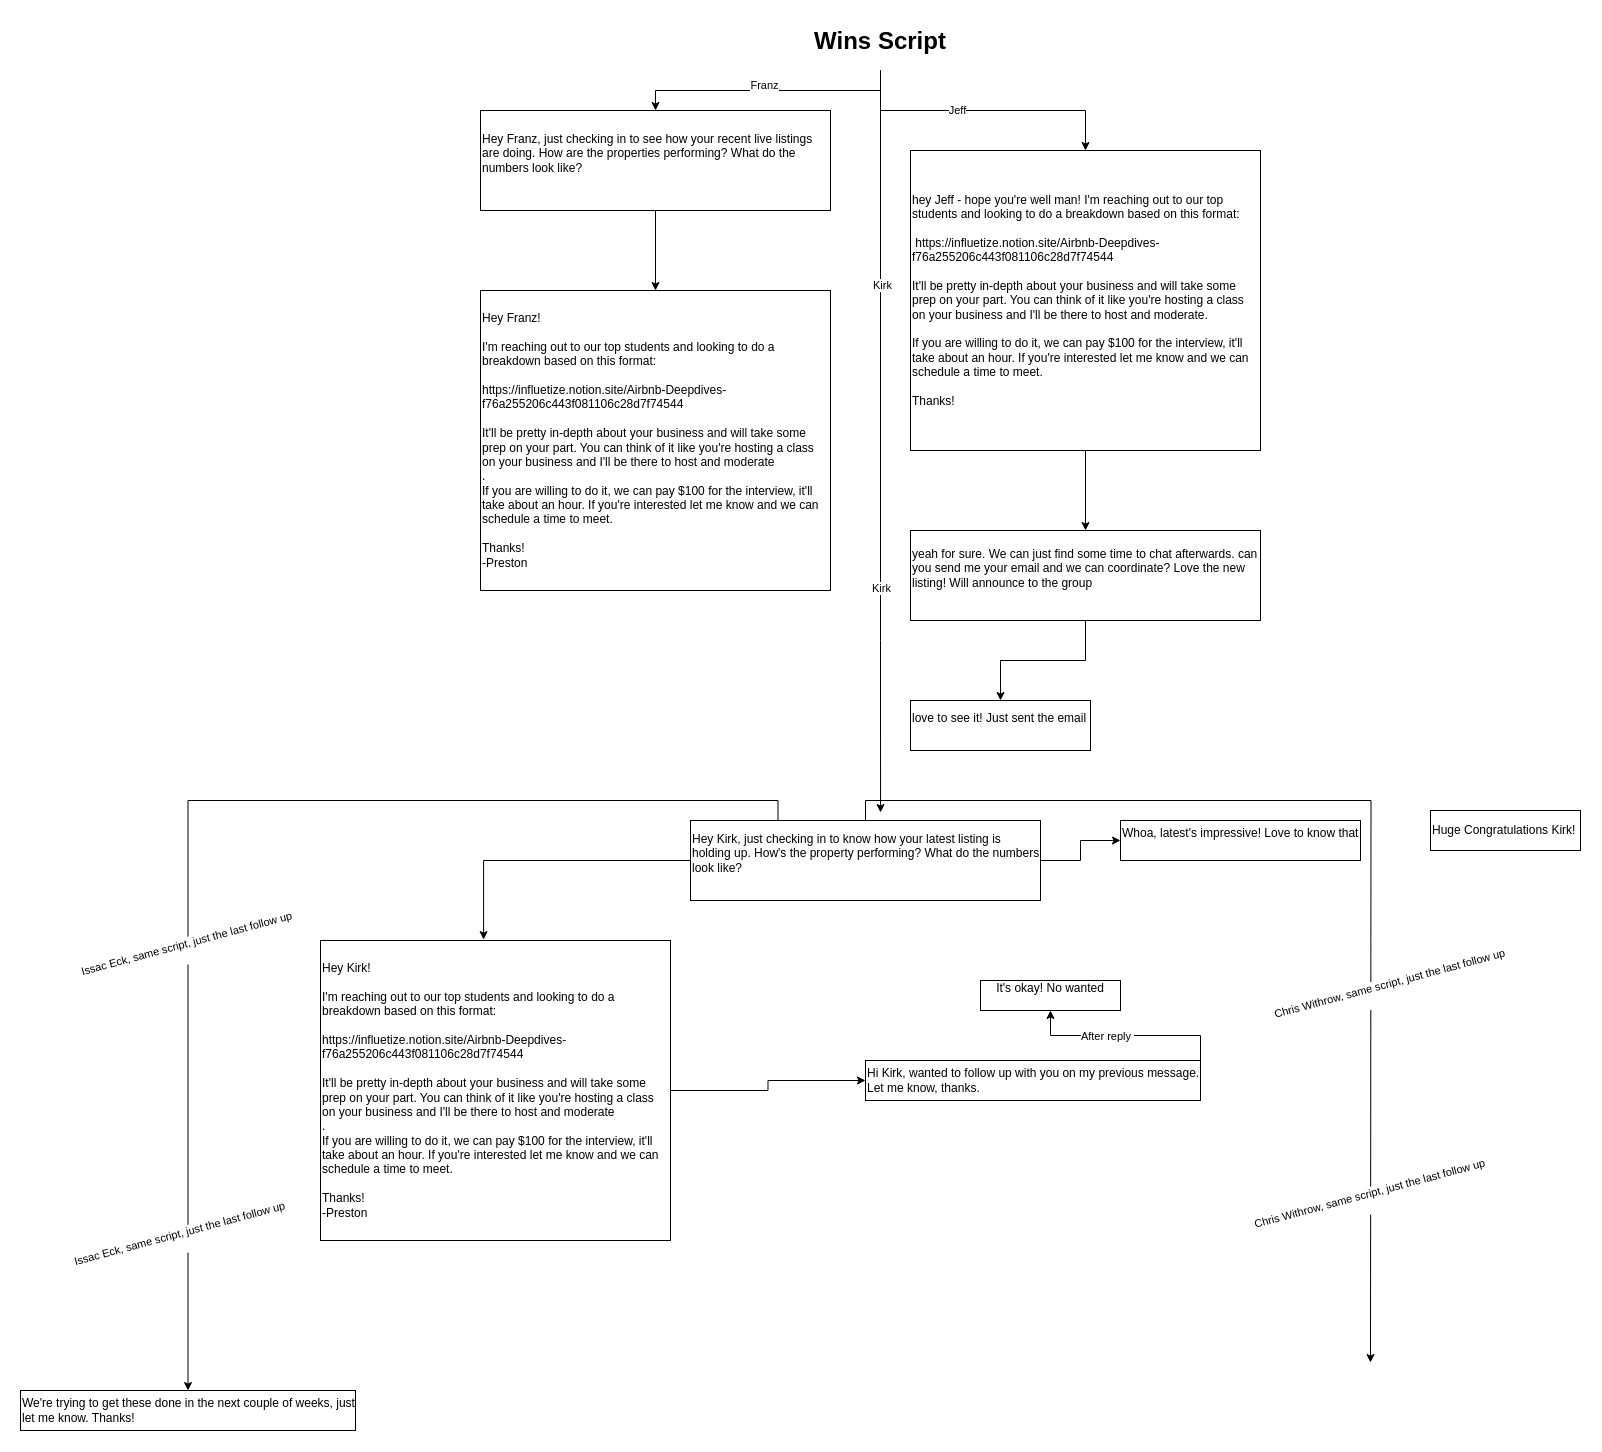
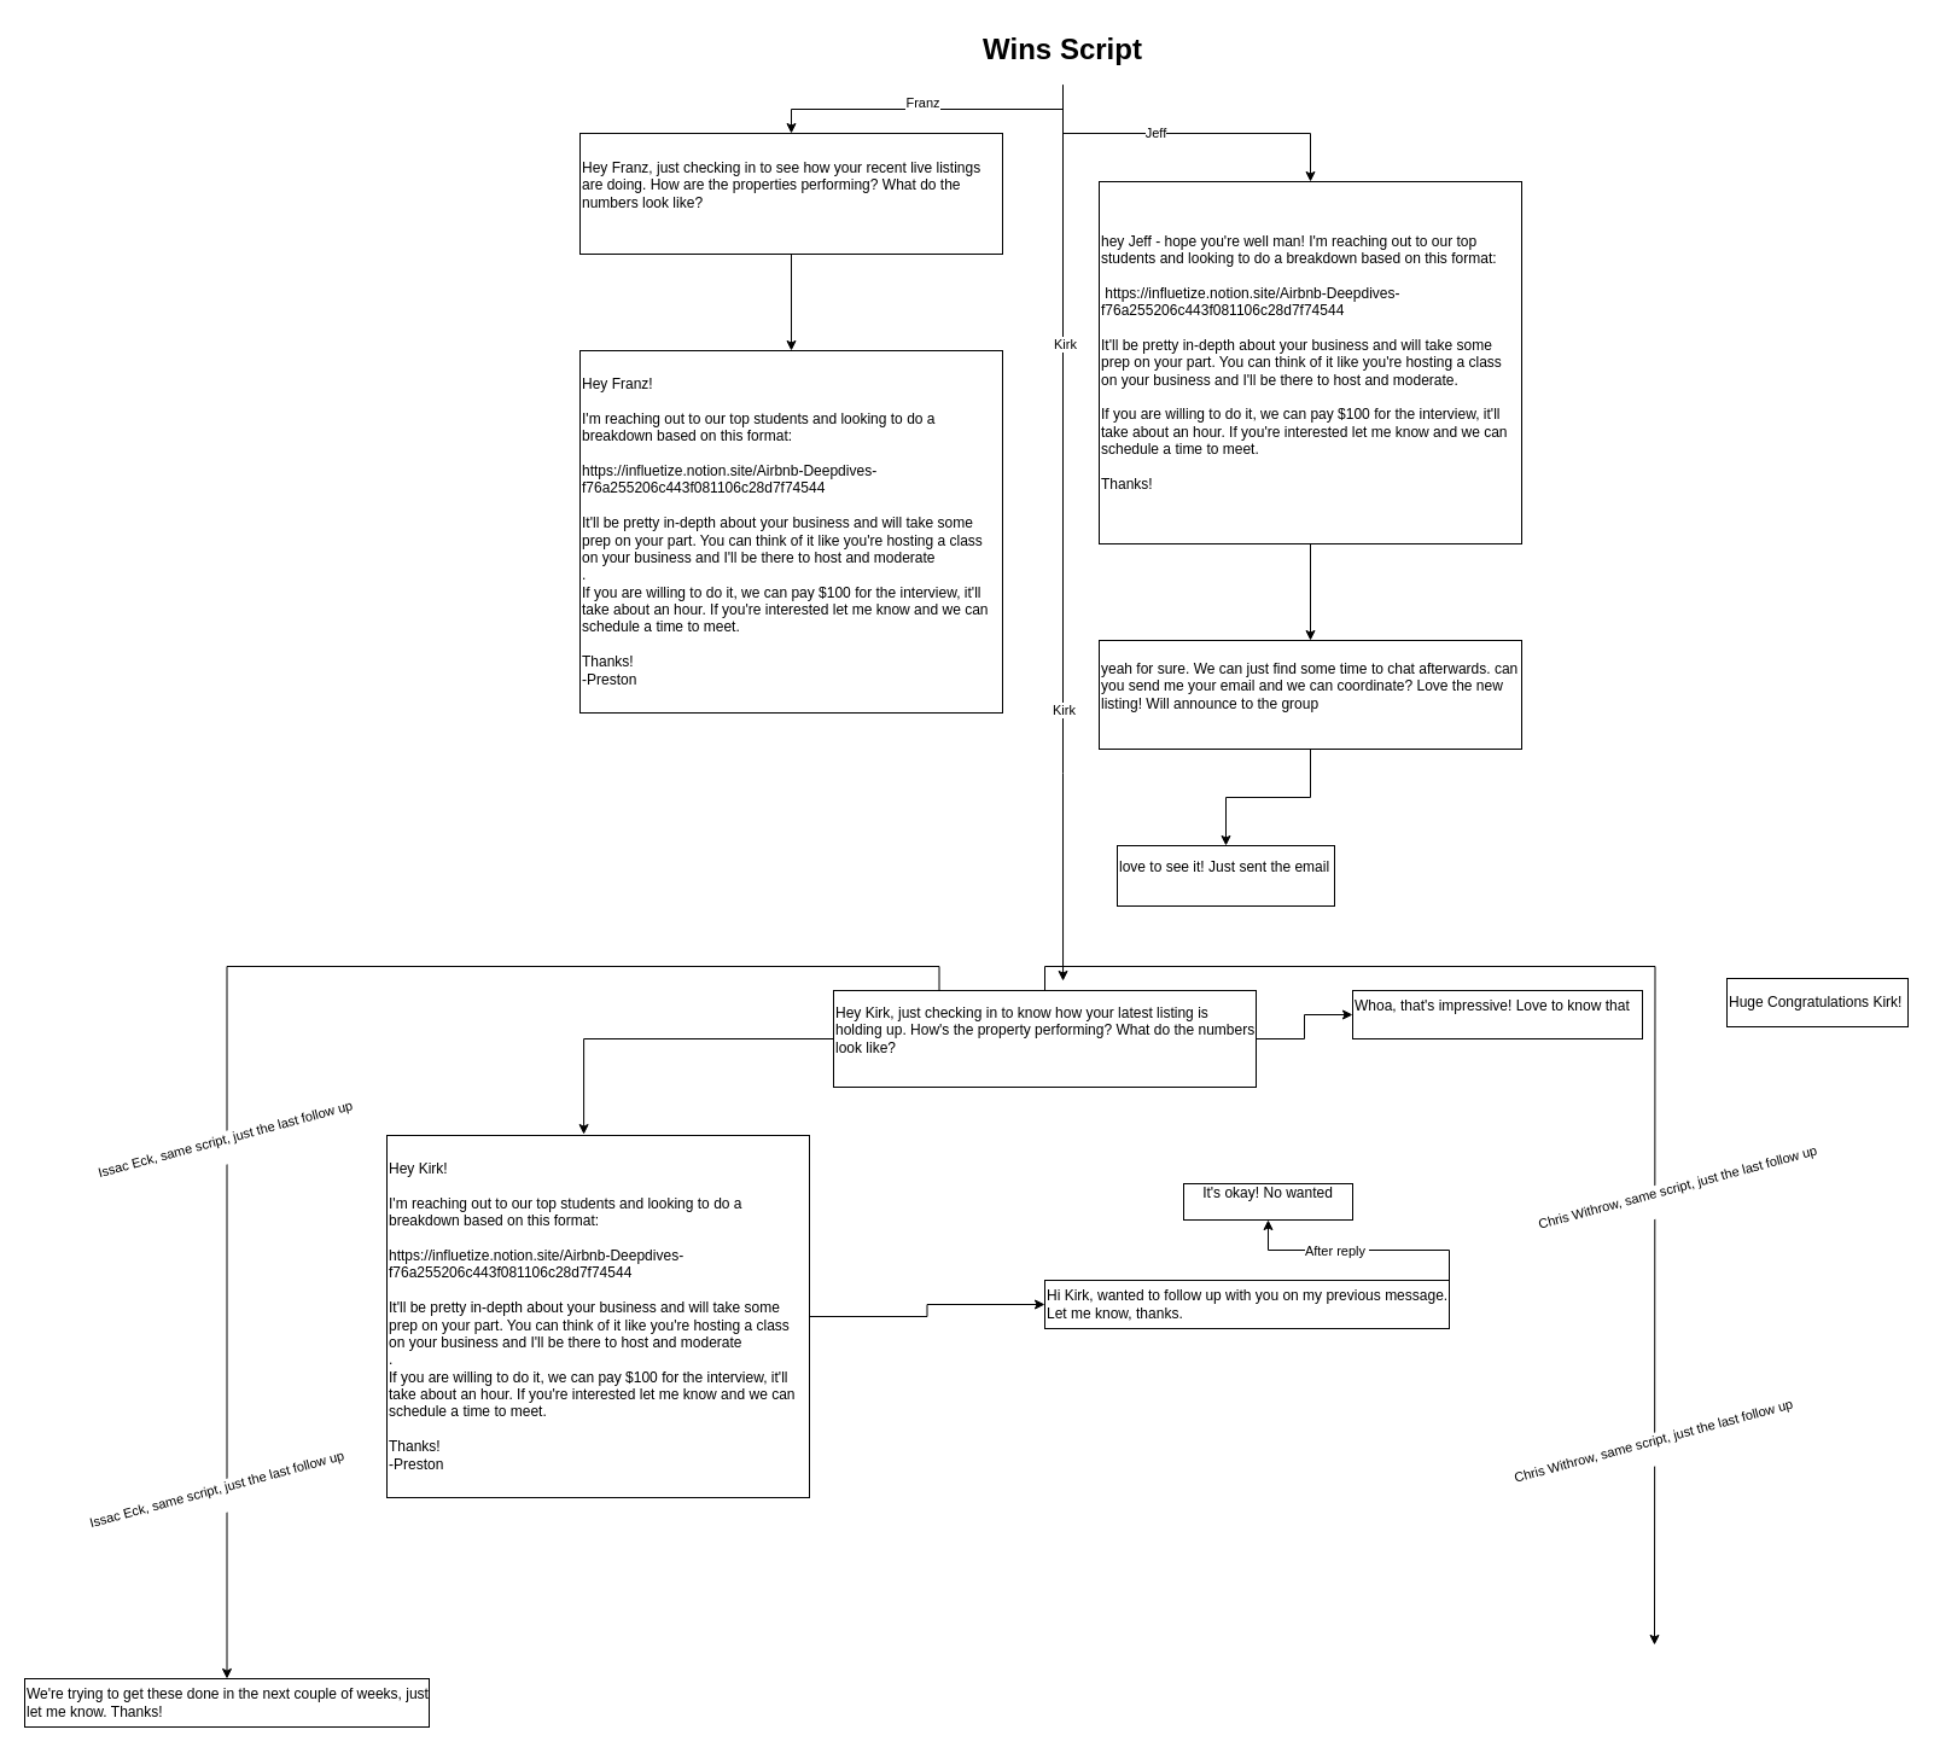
  <mxCell id="0" />
  <mxCell id="1" parent="0" />
  <mxCell id="2" value="" style="edgeStyle=orthogonalEdgeStyle;rounded=0;orthogonalLoop=1;jettySize=auto;html=1;" parent="1" source="3" target="9" edge="1"><mxGeometry relative="1" as="geometry" /></mxCell>
  <mxCell id="3" value="&lt;div&gt;Hey Franz, just checking in to see how your recent live listings are doing. How are the properties performing? What do the numbers look like?&lt;/div&gt;&lt;div style=&quot;&quot;&gt;&lt;br&gt;&lt;/div&gt;" style="text;html=1;align=left;verticalAlign=middle;whiteSpace=wrap;rounded=0;strokeColor=default;" parent="1" vertex="1"><mxGeometry x="480" y="110" width="350" height="100" as="geometry" /></mxCell>
  <mxCell id="4" style="edgeStyle=orthogonalEdgeStyle;rounded=0;orthogonalLoop=1;jettySize=auto;html=1;" parent="1" source="8" target="3" edge="1"><mxGeometry relative="1" as="geometry" /></mxCell>
  <mxCell id="5" value="Franz" style="edgeLabel;html=1;align=center;verticalAlign=middle;resizable=0;points=[];" parent="4" vertex="1" connectable="0"><mxGeometry x="0.034" y="-6" relative="1" as="geometry"><mxPoint as="offset" /></mxGeometry></mxCell>
  <mxCell id="6" value="" style="edgeStyle=orthogonalEdgeStyle;rounded=0;orthogonalLoop=1;jettySize=auto;html=1;" parent="1" source="8" target="11" edge="1"><mxGeometry relative="1" as="geometry" /></mxCell>
  <mxCell id="7" value="Jeff" style="edgeLabel;html=1;align=center;verticalAlign=middle;resizable=0;points=[];" parent="6" vertex="1" connectable="0"><mxGeometry x="-0.186" y="1" relative="1" as="geometry"><mxPoint as="offset" /></mxGeometry></mxCell>
  <mxCell id="8" value="&lt;h1 style=&quot;margin-top: 0px;&quot;&gt;Wins Script&lt;/h1&gt;" style="text;html=1;whiteSpace=wrap;overflow=hidden;rounded=0;align=center;" parent="1" vertex="1"><mxGeometry x="790" y="20" width="180" height="50" as="geometry" /></mxCell>
  <mxCell id="9" value="&lt;div&gt;&lt;div&gt;Hey Franz!&lt;/div&gt;&lt;div&gt;&lt;br&gt;&lt;/div&gt;&lt;div&gt;I'm reaching out to our top students and looking to do a breakdown based on this format:&amp;nbsp;&lt;/div&gt;&lt;div&gt;&lt;br&gt;&lt;/div&gt;&lt;div&gt;https://influetize.notion.site/Airbnb-Deepdives-f76a255206c443f081106c28d7f74544&lt;/div&gt;&lt;div&gt;&lt;br&gt;&lt;/div&gt;&lt;div&gt;It'll be pretty in-depth about your business and will take some prep on your part. You can think of it like you're hosting a class on your business and I'll be there to host and moderate&lt;/div&gt;&lt;div&gt;.&lt;/div&gt;&lt;div&gt;If you are willing to do it, we can pay $100 for the interview, it'll take about an hour. If you're interested let me know and we can schedule a time to meet.&lt;/div&gt;&lt;div&gt;&lt;br&gt;&lt;/div&gt;&lt;div&gt;Thanks!&lt;/div&gt;&lt;div&gt;-Preston&lt;/div&gt;&lt;/div&gt;" style="text;html=1;align=left;verticalAlign=middle;whiteSpace=wrap;rounded=0;strokeColor=default;" parent="1" vertex="1"><mxGeometry x="480" y="290" width="350" height="300" as="geometry" /></mxCell>
  <mxCell id="10" value="" style="edgeStyle=orthogonalEdgeStyle;rounded=0;orthogonalLoop=1;jettySize=auto;html=1;" parent="1" source="11" target="13" edge="1"><mxGeometry relative="1" as="geometry" /></mxCell>
  <mxCell id="11" value="&lt;div&gt;hey Jeff - hope you're well man! I'm reaching out to our top students and looking to do a breakdown based on this format:&lt;/div&gt;&lt;div&gt;&lt;br&gt;&lt;/div&gt;&lt;div&gt;&amp;nbsp;https://influetize.notion.site/Airbnb-Deepdives-f76a255206c443f081106c28d7f74544&lt;/div&gt;&lt;div&gt;&lt;br&gt;&lt;/div&gt;&lt;div&gt;It'll be pretty in-depth about your business and will take some prep on your part. You can think of it like you're hosting a class on your business and I'll be there to host and moderate.&lt;/div&gt;&lt;div&gt;&lt;br&gt;&lt;/div&gt;&lt;div&gt;If you are willing to do it, we can pay $100 for the interview, it'll take about an hour. If you're interested let me know and we can schedule a time to meet.&lt;/div&gt;&lt;div&gt;&lt;br&gt;&lt;/div&gt;&lt;div&gt;Thanks!&lt;/div&gt;" style="text;html=1;align=left;verticalAlign=middle;whiteSpace=wrap;rounded=0;fillColor=default;fillStyle=solid;gradientColor=none;strokeColor=default;" parent="1" vertex="1"><mxGeometry x="910" y="150" width="350" height="300" as="geometry" /></mxCell>
  <mxCell id="12" value="" style="edgeStyle=orthogonalEdgeStyle;rounded=0;orthogonalLoop=1;jettySize=auto;html=1;" parent="1" source="13" target="14" edge="1"><mxGeometry relative="1" as="geometry" /></mxCell>
  <mxCell id="13" value="&lt;div&gt;yeah for sure. We can just find some time to chat afterwards. can you send me your email and we can coordinate? Love the new listing! Will announce to the group&lt;/div&gt;&lt;div&gt;&lt;br&gt;&lt;/div&gt;" style="text;html=1;align=left;verticalAlign=middle;whiteSpace=wrap;rounded=0;strokeColor=default;" parent="1" vertex="1"><mxGeometry x="910" y="530" width="350" height="90" as="geometry" /></mxCell>
- <mxCell id="14" value="&lt;div&gt;&lt;div&gt;love to see it! Just sent the email&lt;/div&gt;&lt;/div&gt;&lt;div&gt;&lt;br&gt;&lt;/div&gt;" style="text;html=1;align=left;verticalAlign=middle;whiteSpace=wrap;rounded=0;strokeColor=default;" parent="1" vertex="1"><mxGeometry x="910" y="700" width="180" height="50" as="geometry" /></mxCell>
+ <mxCell id="14" value="&lt;div&gt;&lt;div&gt;love to see it! Just sent the email&lt;/div&gt;&lt;/div&gt;&lt;div&gt;&lt;br&gt;&lt;/div&gt;" style="text;html=1;align=left;verticalAlign=middle;whiteSpace=wrap;rounded=0;strokeColor=default;" parent="1" vertex="1"><mxGeometry x="925" y="700" width="180" height="50" as="geometry" /></mxCell>
  <mxCell id="15" value="" style="edgeStyle=orthogonalEdgeStyle;rounded=0;orthogonalLoop=1;jettySize=auto;html=1;entryX=0.466;entryY=-0.003;entryDx=0;entryDy=0;entryPerimeter=0;" parent="1" source="18" target="25" edge="1"><mxGeometry relative="1" as="geometry"><mxPoint x="525" y="960" as="targetPoint" /></mxGeometry></mxCell>
  <mxCell id="16" value="" style="edgeStyle=orthogonalEdgeStyle;rounded=0;orthogonalLoop=1;jettySize=auto;html=1;" parent="1" source="18" target="22" edge="1"><mxGeometry relative="1" as="geometry" /></mxCell>
  <mxCell id="17" style="edgeStyle=orthogonalEdgeStyle;rounded=0;orthogonalLoop=1;jettySize=auto;html=1;exitX=0.5;exitY=0;exitDx=0;exitDy=0;" parent="1" source="18" edge="1"><mxGeometry relative="1" as="geometry"><mxPoint x="1370" y="1362" as="targetPoint" /></mxGeometry></mxCell>
  <mxCell id="18" value="&lt;div&gt;&lt;div&gt;Hey Kirk, just checking in to know how your latest listing is holding up. How's the property performing? What do the numbers look like?&lt;/div&gt;&lt;/div&gt;&lt;div&gt;&lt;br&gt;&lt;/div&gt;" style="text;html=1;align=left;verticalAlign=middle;whiteSpace=wrap;rounded=0;strokeColor=default;" parent="1" vertex="1"><mxGeometry x="690" y="820" width="350" height="80" as="geometry" /></mxCell>
  <mxCell id="19" style="edgeStyle=orthogonalEdgeStyle;rounded=0;orthogonalLoop=1;jettySize=auto;html=1;entryX=0.543;entryY=-0.1;entryDx=0;entryDy=0;entryPerimeter=0;" parent="1" source="8" target="18" edge="1"><mxGeometry relative="1" as="geometry"><Array as="points"><mxPoint x="880" y="640" /><mxPoint x="880" y="640" /></Array></mxGeometry></mxCell>
  <mxCell id="20" value="Kirk" style="edgeLabel;html=1;align=center;verticalAlign=middle;resizable=0;points=[];" parent="19" vertex="1" connectable="0"><mxGeometry x="-0.43" y="1" relative="1" as="geometry"><mxPoint y="3" as="offset" /></mxGeometry></mxCell>
  <mxCell id="21" value="Kirk" style="edgeLabel;html=1;align=center;verticalAlign=middle;resizable=0;points=[];" parent="19" vertex="1" connectable="0"><mxGeometry x="0.4" relative="1" as="geometry"><mxPoint y="-2" as="offset" /></mxGeometry></mxCell>
- <mxCell id="22" value="&lt;div&gt;&lt;div&gt;&lt;div&gt;Whoa, latest's impressive! Love to know that&lt;/div&gt;&lt;/div&gt;&lt;/div&gt;&lt;div&gt;&lt;br&gt;&lt;/div&gt;" style="text;html=1;align=left;verticalAlign=middle;whiteSpace=wrap;rounded=0;strokeColor=default;" parent="1" vertex="1"><mxGeometry x="1120" y="820" width="240" height="40" as="geometry" /></mxCell>
+ <mxCell id="22" value="&lt;div&gt;&lt;div&gt;&lt;div&gt;Whoa, that's impressive! Love to know that&lt;/div&gt;&lt;/div&gt;&lt;/div&gt;&lt;div&gt;&lt;br&gt;&lt;/div&gt;" style="text;html=1;align=left;verticalAlign=middle;whiteSpace=wrap;rounded=0;strokeColor=default;" parent="1" vertex="1"><mxGeometry x="1120" y="820" width="240" height="40" as="geometry" /></mxCell>
  <mxCell id="23" value="Huge Congratulations Kirk!" style="whiteSpace=wrap;html=1;align=left;fillColor=none;gradientColor=none;rounded=0;" parent="1" vertex="1"><mxGeometry x="1430" y="810" width="150" height="40" as="geometry" /></mxCell>
  <mxCell id="24" value="" style="edgeStyle=orthogonalEdgeStyle;rounded=0;orthogonalLoop=1;jettySize=auto;html=1;" parent="1" source="25" target="28" edge="1"><mxGeometry relative="1" as="geometry" /></mxCell>
  <mxCell id="25" value="&lt;div&gt;&lt;div&gt;Hey Kirk!&lt;/div&gt;&lt;div&gt;&lt;br&gt;&lt;/div&gt;&lt;div&gt;I'm reaching out to our top students and looking to do a breakdown based on this format:&amp;nbsp;&lt;/div&gt;&lt;div&gt;&lt;br&gt;&lt;/div&gt;&lt;div&gt;https://influetize.notion.site/Airbnb-Deepdives-f76a255206c443f081106c28d7f74544&lt;/div&gt;&lt;div&gt;&lt;br&gt;&lt;/div&gt;&lt;div&gt;It'll be pretty in-depth about your business and will take some prep on your part. You can think of it like you're hosting a class on your business and I'll be there to host and moderate&lt;/div&gt;&lt;div&gt;.&lt;/div&gt;&lt;div&gt;If you are willing to do it, we can pay $100 for the interview, it'll take about an hour. If you're interested let me know and we can schedule a time to meet.&lt;/div&gt;&lt;div&gt;&lt;br&gt;&lt;/div&gt;&lt;div&gt;Thanks!&lt;/div&gt;&lt;div&gt;-Preston&lt;/div&gt;&lt;/div&gt;" style="text;html=1;align=left;verticalAlign=middle;whiteSpace=wrap;rounded=0;strokeColor=default;" parent="1" vertex="1"><mxGeometry x="320" y="940" width="350" height="300" as="geometry" /></mxCell>
  <mxCell id="26" style="edgeStyle=orthogonalEdgeStyle;rounded=0;orthogonalLoop=1;jettySize=auto;html=1;exitX=1;exitY=0;exitDx=0;exitDy=0;" parent="1" source="28" target="29" edge="1"><mxGeometry relative="1" as="geometry"><mxPoint x="1090" y="1020" as="targetPoint" /></mxGeometry></mxCell>
  <mxCell id="27" value="After reply&amp;nbsp;" style="edgeLabel;html=1;align=center;verticalAlign=middle;resizable=0;points=[];" parent="26" vertex="1" connectable="0"><mxGeometry x="0.19" relative="1" as="geometry"><mxPoint as="offset" /></mxGeometry></mxCell>
  <mxCell id="28" value="Hi Kirk, wanted to follow up with you on my previous message. Let me know, thanks." style="whiteSpace=wrap;html=1;align=left;fillColor=none;gradientColor=none;rounded=0;" parent="1" vertex="1"><mxGeometry x="865" y="1060" width="335" height="40" as="geometry" /></mxCell>
  <mxCell id="29" value="&lt;div&gt;It's okay! No wanted&lt;/div&gt;&lt;div&gt;&lt;br&gt;&lt;/div&gt;" style="text;html=1;align=center;verticalAlign=middle;whiteSpace=wrap;rounded=0;strokeColor=default;" parent="1" vertex="1"><mxGeometry x="980" y="980" width="140" height="30" as="geometry" /></mxCell>
  <mxCell id="30" value="" style="edgeStyle=orthogonalEdgeStyle;rounded=0;orthogonalLoop=1;jettySize=auto;html=1;exitX=0.25;exitY=0;exitDx=0;exitDy=0;" parent="1" source="18" target="35" edge="1"><mxGeometry relative="1" as="geometry"><mxPoint x="210" y="1400" as="targetPoint" /><mxPoint x="778" y="820" as="sourcePoint" /></mxGeometry></mxCell>
  <mxCell id="31" value="Issac Eck, same script, just the last follow up&lt;div&gt;&lt;br&gt;&lt;/div&gt;" style="edgeLabel;html=1;align=center;verticalAlign=middle;resizable=0;points=[];rotation=-15;" parent="30" vertex="1" connectable="0"><mxGeometry x="0.61" y="-1" relative="1" as="geometry"><mxPoint x="1" y="-206" as="offset" /></mxGeometry></mxCell>
  <mxCell id="32" value="Issac Eck, same script, just the last follow up&lt;div&gt;&lt;br&gt;&lt;/div&gt;" style="edgeLabel;html=1;align=center;verticalAlign=middle;resizable=0;points=[];rotation=-15;" parent="30" vertex="1" connectable="0"><mxGeometry x="0.61" y="-1" relative="1" as="geometry"><mxPoint x="-6" y="84" as="offset" /></mxGeometry></mxCell>
  <mxCell id="33" value="Chris Withrow, same script, just the last follow up&lt;div&gt;&lt;br&gt;&lt;/div&gt;" style="edgeLabel;html=1;align=center;verticalAlign=middle;resizable=0;points=[];rotation=-15;" parent="30" vertex="1" connectable="0"><mxGeometry x="0.61" y="-1" relative="1" as="geometry"><mxPoint x="1204" y="-166" as="offset" /></mxGeometry></mxCell>
  <mxCell id="34" value="Chris Withrow, same script, just the last follow up&lt;div&gt;&lt;br&gt;&lt;/div&gt;" style="edgeLabel;html=1;align=center;verticalAlign=middle;resizable=0;points=[];rotation=-15;" parent="30" vertex="1" connectable="0"><mxGeometry x="0.61" y="-1" relative="1" as="geometry"><mxPoint x="1184" y="44" as="offset" /></mxGeometry></mxCell>
  <mxCell id="35" value="&lt;div&gt;&lt;br&gt;&lt;/div&gt;&lt;div&gt;We're trying to get these done in the next couple of weeks, just let me know. Thanks!&lt;/div&gt;&lt;div&gt;&lt;br&gt;&lt;/div&gt;" style="whiteSpace=wrap;html=1;align=left;fillColor=none;gradientColor=none;rounded=0;" parent="1" vertex="1"><mxGeometry x="20" y="1390" width="335" height="40" as="geometry" /></mxCell>
